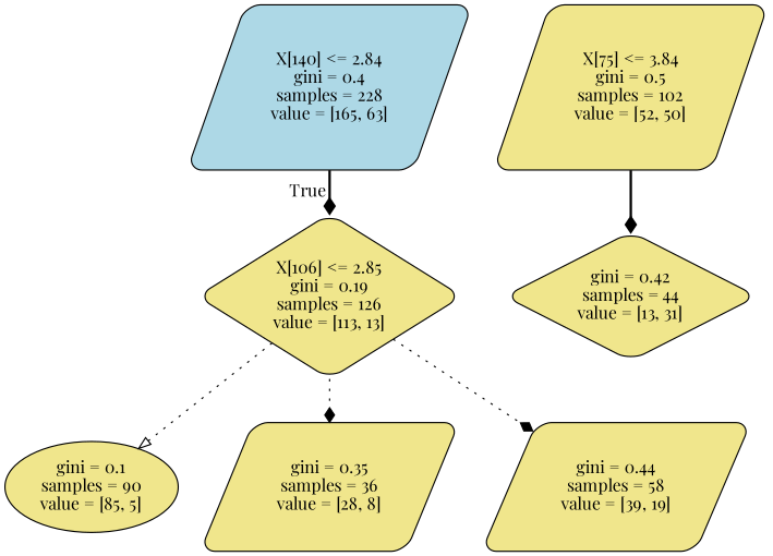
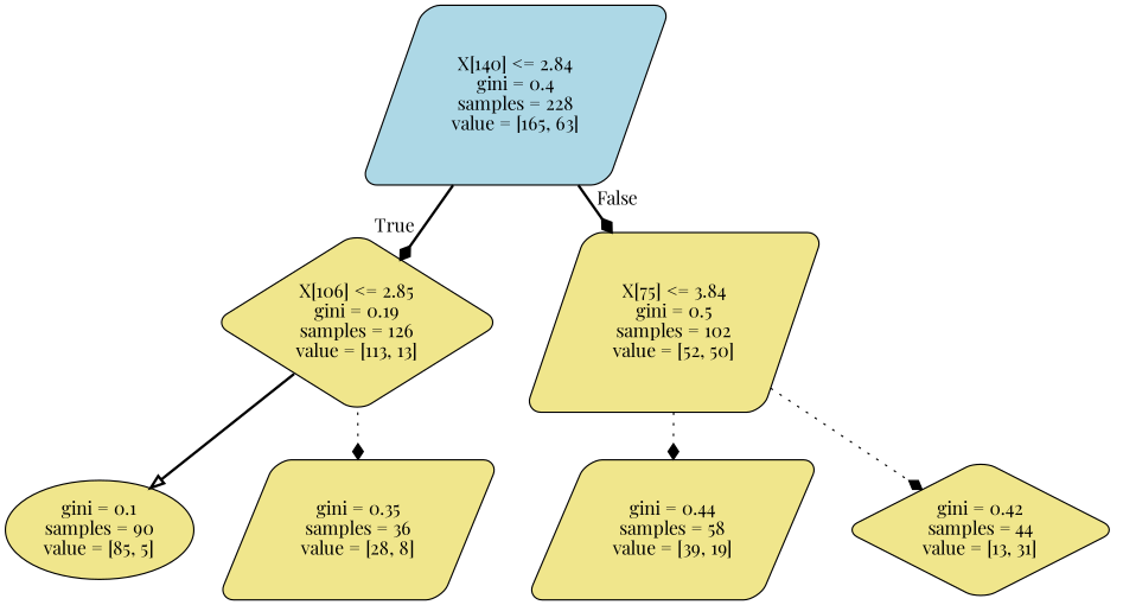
  digraph {
    fontname="Playfair Display"
    node [color=black fillcolor=khaki fontname="Playfair Display" shape=parallelogram style="filled, rounded"]
    edge [arrowhead=diamond fontname="Playfair Display" style=bold]
    n1 [fillcolor=lightblue label="X[140] <= 2.84\ngini = 0.4\nsamples = 228\nvalue = [165, 63]"]
    n2 [label="X[106] <= 2.85\ngini = 0.19\nsamples = 126\nvalue = [113, 13]" shape=diamond]
    n3 [label="X[75] <= 3.84\ngini = 0.5\nsamples = 102\nvalue = [52, 50]"]
    n4 [label="gini = 0.1\nsamples = 90\nvalue = [85, 5]" shape=ellipse]
    n5 [label="gini = 0.35\nsamples = 36\nvalue = [28, 8]"]
    n6 [label="gini = 0.44\nsamples = 58\nvalue = [39, 19]"]
    n7 [label="gini = 0.42\nsamples = 44\nvalue = [13, 31]" shape=diamond]
    n1 -> n2 [headlabel=True labelangle=45 labeldistance=2.5]
-   n2 -> n4 [arrowhead=onormal style=dotted]
+   n1 -> n3 [headlabel=False labelangle=-45 labeldistance=2.5]
+   n2 -> n4 [arrowhead=onormal]
    n2 -> n5 [style=dotted]
-   n2 -> n6 [style=dotted]
-   n3 -> n7
+   n3 -> n6 [style=dotted]
+   n3 -> n7 [style=dotted]
  }
